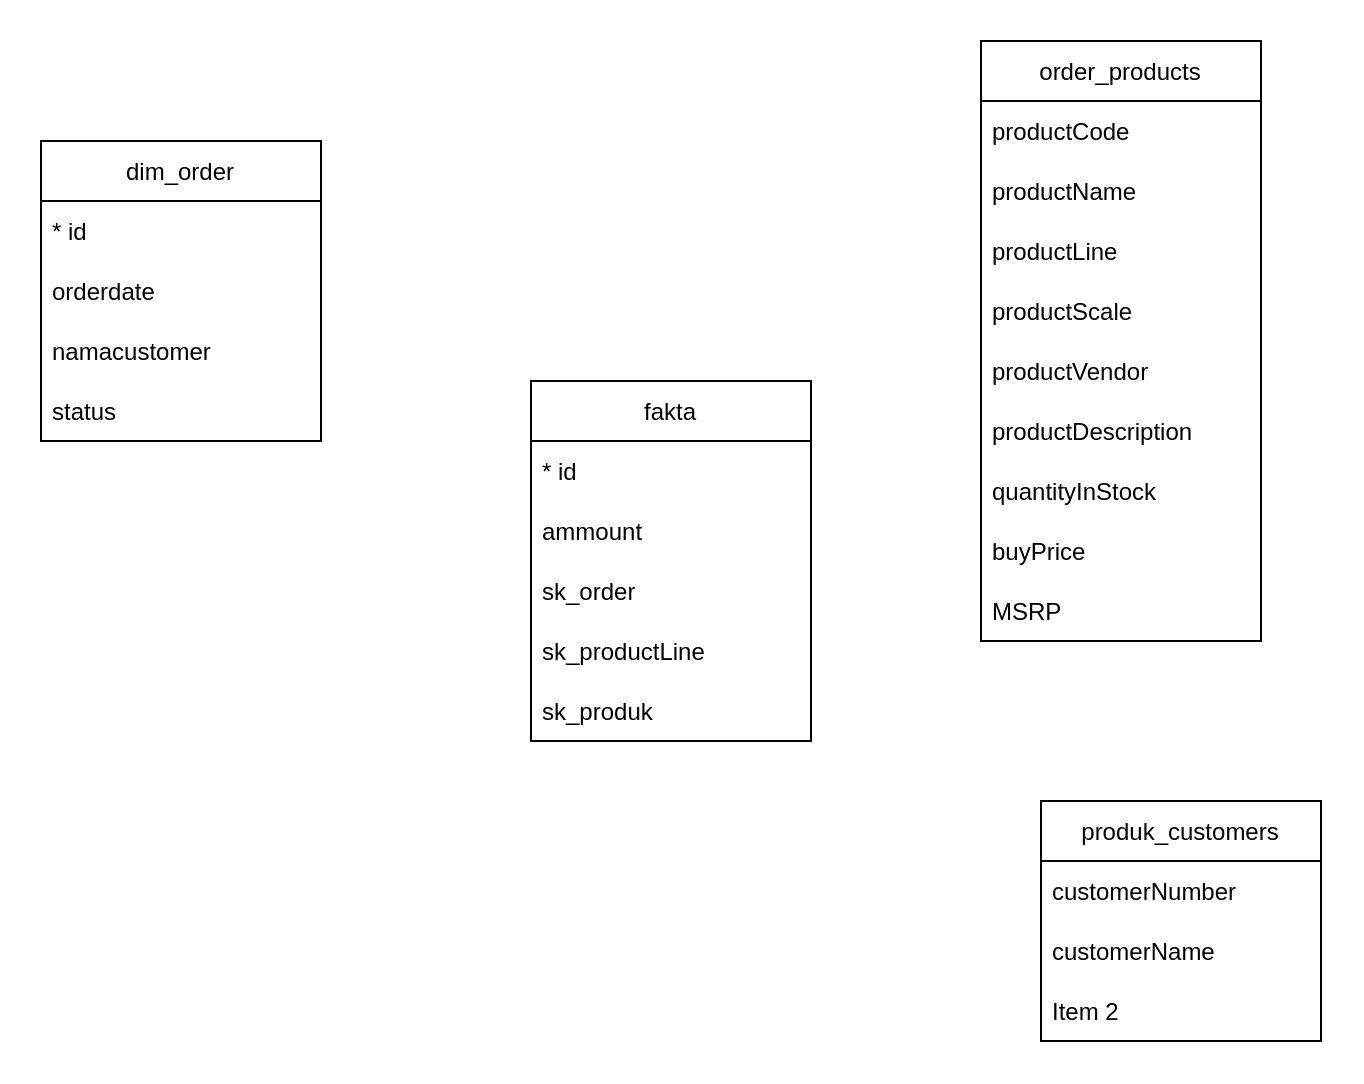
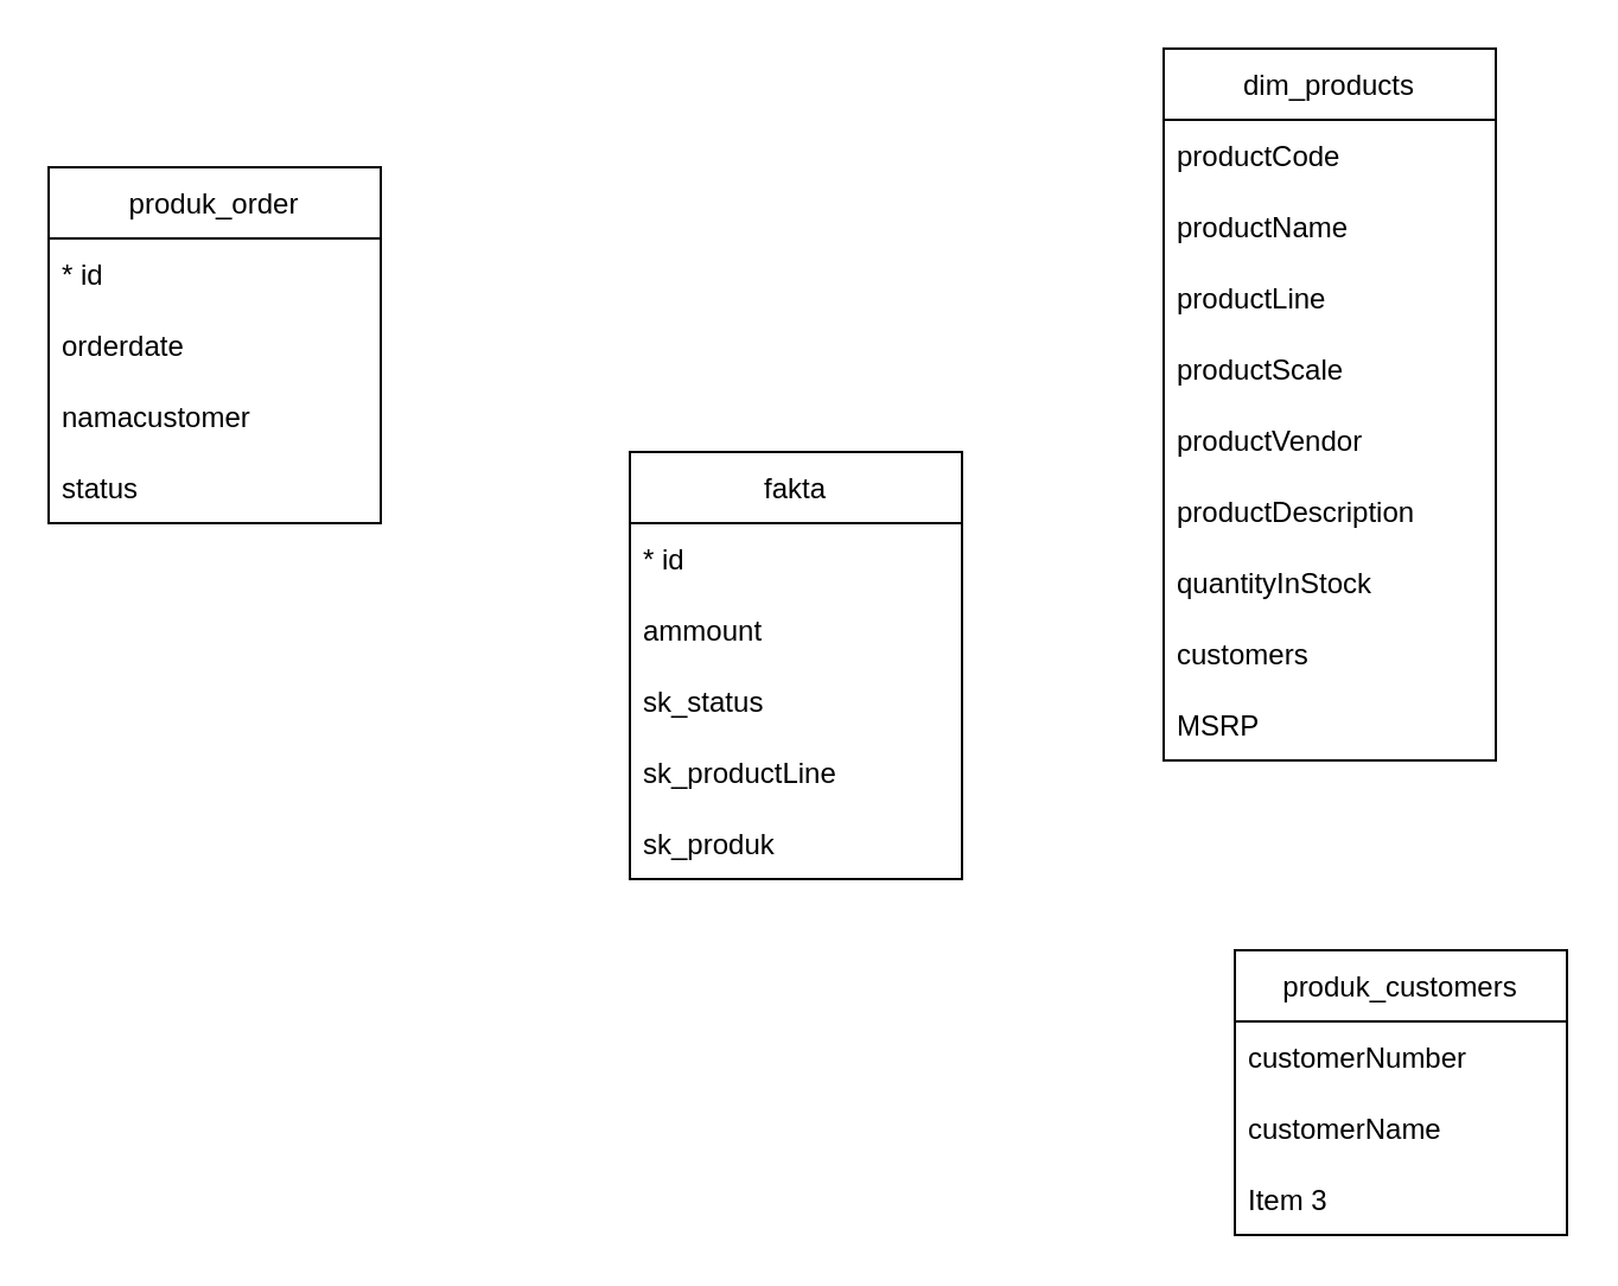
  <mxCell id="0" />
  <mxCell id="1" parent="0" />
  <mxCell id="2" value="fakta" style="swimlane;fontStyle=0;childLayout=stackLayout;horizontal=1;startSize=30;horizontalStack=0;resizeParent=1;resizeParentMax=0;resizeLast=0;collapsible=1;marginBottom=0;" parent="1" vertex="1"><mxGeometry x="265" y="190" width="140" height="180" as="geometry" /></mxCell>
  <mxCell id="3" value="* id" style="text;strokeColor=none;fillColor=none;align=left;verticalAlign=middle;spacingLeft=4;spacingRight=4;overflow=hidden;points=[[0,0.5],[1,0.5]];portConstraint=eastwest;rotatable=0;" parent="2" vertex="1"><mxGeometry y="30" width="140" height="30" as="geometry" /></mxCell>
  <mxCell id="4" value="ammount" style="text;strokeColor=none;fillColor=none;align=left;verticalAlign=middle;spacingLeft=4;spacingRight=4;overflow=hidden;points=[[0,0.5],[1,0.5]];portConstraint=eastwest;rotatable=0;" parent="2" vertex="1"><mxGeometry y="60" width="140" height="30" as="geometry" /></mxCell>
- <mxCell id="5" value="sk_order" style="text;strokeColor=none;fillColor=none;align=left;verticalAlign=middle;spacingLeft=4;spacingRight=4;overflow=hidden;points=[[0,0.5],[1,0.5]];portConstraint=eastwest;rotatable=0;" parent="2" vertex="1"><mxGeometry y="90" width="140" height="30" as="geometry" /></mxCell>
+ <mxCell id="5" value="sk_status" style="text;strokeColor=none;fillColor=none;align=left;verticalAlign=middle;spacingLeft=4;spacingRight=4;overflow=hidden;points=[[0,0.5],[1,0.5]];portConstraint=eastwest;rotatable=0;" parent="2" vertex="1"><mxGeometry y="90" width="140" height="30" as="geometry" /></mxCell>
  <mxCell id="6" value="sk_productLine" style="text;strokeColor=none;fillColor=none;align=left;verticalAlign=middle;spacingLeft=4;spacingRight=4;overflow=hidden;points=[[0,0.5],[1,0.5]];portConstraint=eastwest;rotatable=0;" parent="2" vertex="1"><mxGeometry y="120" width="140" height="30" as="geometry" /></mxCell>
  <mxCell id="7" value="sk_produk" style="text;strokeColor=none;fillColor=none;align=left;verticalAlign=middle;spacingLeft=4;spacingRight=4;overflow=hidden;points=[[0,0.5],[1,0.5]];portConstraint=eastwest;rotatable=0;" parent="2" vertex="1"><mxGeometry y="150" width="140" height="30" as="geometry" /></mxCell>
- <mxCell id="8" value="dim_order" style="swimlane;fontStyle=0;childLayout=stackLayout;horizontal=1;startSize=30;horizontalStack=0;resizeParent=1;resizeParentMax=0;resizeLast=0;collapsible=1;marginBottom=0;" parent="1" vertex="1"><mxGeometry x="20" y="70" width="140" height="150" as="geometry" /></mxCell>
+ <mxCell id="8" value="produk_order" style="swimlane;fontStyle=0;childLayout=stackLayout;horizontal=1;startSize=30;horizontalStack=0;resizeParent=1;resizeParentMax=0;resizeLast=0;collapsible=1;marginBottom=0;" parent="1" vertex="1"><mxGeometry x="20" y="70" width="140" height="150" as="geometry" /></mxCell>
  <mxCell id="9" value="* id" style="text;strokeColor=none;fillColor=none;align=left;verticalAlign=middle;spacingLeft=4;spacingRight=4;overflow=hidden;points=[[0,0.5],[1,0.5]];portConstraint=eastwest;rotatable=0;" parent="8" vertex="1"><mxGeometry y="30" width="140" height="30" as="geometry" /></mxCell>
  <mxCell id="10" value="orderdate" style="text;strokeColor=none;fillColor=none;align=left;verticalAlign=middle;spacingLeft=4;spacingRight=4;overflow=hidden;points=[[0,0.5],[1,0.5]];portConstraint=eastwest;rotatable=0;" parent="8" vertex="1"><mxGeometry y="60" width="140" height="30" as="geometry" /></mxCell>
  <mxCell id="11" value="namacustomer" style="text;strokeColor=none;fillColor=none;align=left;verticalAlign=middle;spacingLeft=4;spacingRight=4;overflow=hidden;points=[[0,0.5],[1,0.5]];portConstraint=eastwest;rotatable=0;" parent="8" vertex="1"><mxGeometry y="90" width="140" height="30" as="geometry" /></mxCell>
  <mxCell id="12" value="status" style="text;strokeColor=none;fillColor=none;align=left;verticalAlign=middle;spacingLeft=4;spacingRight=4;overflow=hidden;points=[[0,0.5],[1,0.5]];portConstraint=eastwest;rotatable=0;" parent="8" vertex="1"><mxGeometry y="120" width="140" height="30" as="geometry" /></mxCell>
- <mxCell id="13" value="order_products" style="swimlane;fontStyle=0;childLayout=stackLayout;horizontal=1;startSize=30;horizontalStack=0;resizeParent=1;resizeParentMax=0;resizeLast=0;collapsible=1;marginBottom=0;" parent="1" vertex="1"><mxGeometry x="490" y="20" width="140" height="300" as="geometry" /></mxCell>
+ <mxCell id="13" value="dim_products" style="swimlane;fontStyle=0;childLayout=stackLayout;horizontal=1;startSize=30;horizontalStack=0;resizeParent=1;resizeParentMax=0;resizeLast=0;collapsible=1;marginBottom=0;" parent="1" vertex="1"><mxGeometry x="490" y="20" width="140" height="300" as="geometry" /></mxCell>
  <mxCell id="14" value="productCode" style="text;strokeColor=none;fillColor=none;align=left;verticalAlign=middle;spacingLeft=4;spacingRight=4;overflow=hidden;points=[[0,0.5],[1,0.5]];portConstraint=eastwest;rotatable=0;" parent="13" vertex="1"><mxGeometry y="30" width="140" height="30" as="geometry" /></mxCell>
  <mxCell id="15" value="productName" style="text;strokeColor=none;fillColor=none;align=left;verticalAlign=middle;spacingLeft=4;spacingRight=4;overflow=hidden;points=[[0,0.5],[1,0.5]];portConstraint=eastwest;rotatable=0;" parent="13" vertex="1"><mxGeometry y="60" width="140" height="30" as="geometry" /></mxCell>
  <mxCell id="16" value="productLine" style="text;strokeColor=none;fillColor=none;align=left;verticalAlign=middle;spacingLeft=4;spacingRight=4;overflow=hidden;points=[[0,0.5],[1,0.5]];portConstraint=eastwest;rotatable=0;" parent="13" vertex="1"><mxGeometry y="90" width="140" height="30" as="geometry" /></mxCell>
  <mxCell id="17" value="productScale" style="text;strokeColor=none;fillColor=none;align=left;verticalAlign=middle;spacingLeft=4;spacingRight=4;overflow=hidden;points=[[0,0.5],[1,0.5]];portConstraint=eastwest;rotatable=0;" parent="13" vertex="1"><mxGeometry y="120" width="140" height="30" as="geometry" /></mxCell>
  <mxCell id="18" value="productVendor" style="text;strokeColor=none;fillColor=none;align=left;verticalAlign=middle;spacingLeft=4;spacingRight=4;overflow=hidden;points=[[0,0.5],[1,0.5]];portConstraint=eastwest;rotatable=0;" parent="13" vertex="1"><mxGeometry y="150" width="140" height="30" as="geometry" /></mxCell>
  <mxCell id="19" value="productDescription" style="text;strokeColor=none;fillColor=none;align=left;verticalAlign=middle;spacingLeft=4;spacingRight=4;overflow=hidden;points=[[0,0.5],[1,0.5]];portConstraint=eastwest;rotatable=0;" parent="13" vertex="1"><mxGeometry y="180" width="140" height="30" as="geometry" /></mxCell>
  <mxCell id="20" value="quantityInStock" style="text;strokeColor=none;fillColor=none;align=left;verticalAlign=middle;spacingLeft=4;spacingRight=4;overflow=hidden;points=[[0,0.5],[1,0.5]];portConstraint=eastwest;rotatable=0;" parent="13" vertex="1"><mxGeometry y="210" width="140" height="30" as="geometry" /></mxCell>
- <mxCell id="21" value="buyPrice" style="text;strokeColor=none;fillColor=none;align=left;verticalAlign=middle;spacingLeft=4;spacingRight=4;overflow=hidden;points=[[0,0.5],[1,0.5]];portConstraint=eastwest;rotatable=0;" parent="13" vertex="1"><mxGeometry y="240" width="140" height="30" as="geometry" /></mxCell>
+ <mxCell id="21" value="customers" style="text;strokeColor=none;fillColor=none;align=left;verticalAlign=middle;spacingLeft=4;spacingRight=4;overflow=hidden;points=[[0,0.5],[1,0.5]];portConstraint=eastwest;rotatable=0;" parent="13" vertex="1"><mxGeometry y="240" width="140" height="30" as="geometry" /></mxCell>
  <mxCell id="22" value="MSRP" style="text;strokeColor=none;fillColor=none;align=left;verticalAlign=middle;spacingLeft=4;spacingRight=4;overflow=hidden;points=[[0,0.5],[1,0.5]];portConstraint=eastwest;rotatable=0;" parent="13" vertex="1"><mxGeometry y="270" width="140" height="30" as="geometry" /></mxCell>
  <mxCell id="23" value="produk_customers" style="swimlane;fontStyle=0;childLayout=stackLayout;horizontal=1;startSize=30;horizontalStack=0;resizeParent=1;resizeParentMax=0;resizeLast=0;collapsible=1;marginBottom=0;" parent="1" vertex="1"><mxGeometry x="520" y="400" width="140" height="120" as="geometry" /></mxCell>
  <mxCell id="24" value="customerNumber" style="text;strokeColor=none;fillColor=none;align=left;verticalAlign=middle;spacingLeft=4;spacingRight=4;overflow=hidden;points=[[0,0.5],[1,0.5]];portConstraint=eastwest;rotatable=0;" parent="23" vertex="1"><mxGeometry y="30" width="140" height="30" as="geometry" /></mxCell>
  <mxCell id="25" value="customerName" style="text;strokeColor=none;fillColor=none;align=left;verticalAlign=middle;spacingLeft=4;spacingRight=4;overflow=hidden;points=[[0,0.5],[1,0.5]];portConstraint=eastwest;rotatable=0;" parent="23" vertex="1"><mxGeometry y="60" width="140" height="30" as="geometry" /></mxCell>
- <mxCell id="26" value="Item 2" style="text;strokeColor=none;fillColor=none;align=left;verticalAlign=middle;spacingLeft=4;spacingRight=4;overflow=hidden;points=[[0,0.5],[1,0.5]];portConstraint=eastwest;rotatable=0;" parent="23" vertex="1"><mxGeometry y="90" width="140" height="30" as="geometry" /></mxCell>
+ <mxCell id="26" value="Item 3" style="text;strokeColor=none;fillColor=none;align=left;verticalAlign=middle;spacingLeft=4;spacingRight=4;overflow=hidden;points=[[0,0.5],[1,0.5]];portConstraint=eastwest;rotatable=0;" parent="23" vertex="1"><mxGeometry y="90" width="140" height="30" as="geometry" /></mxCell>
